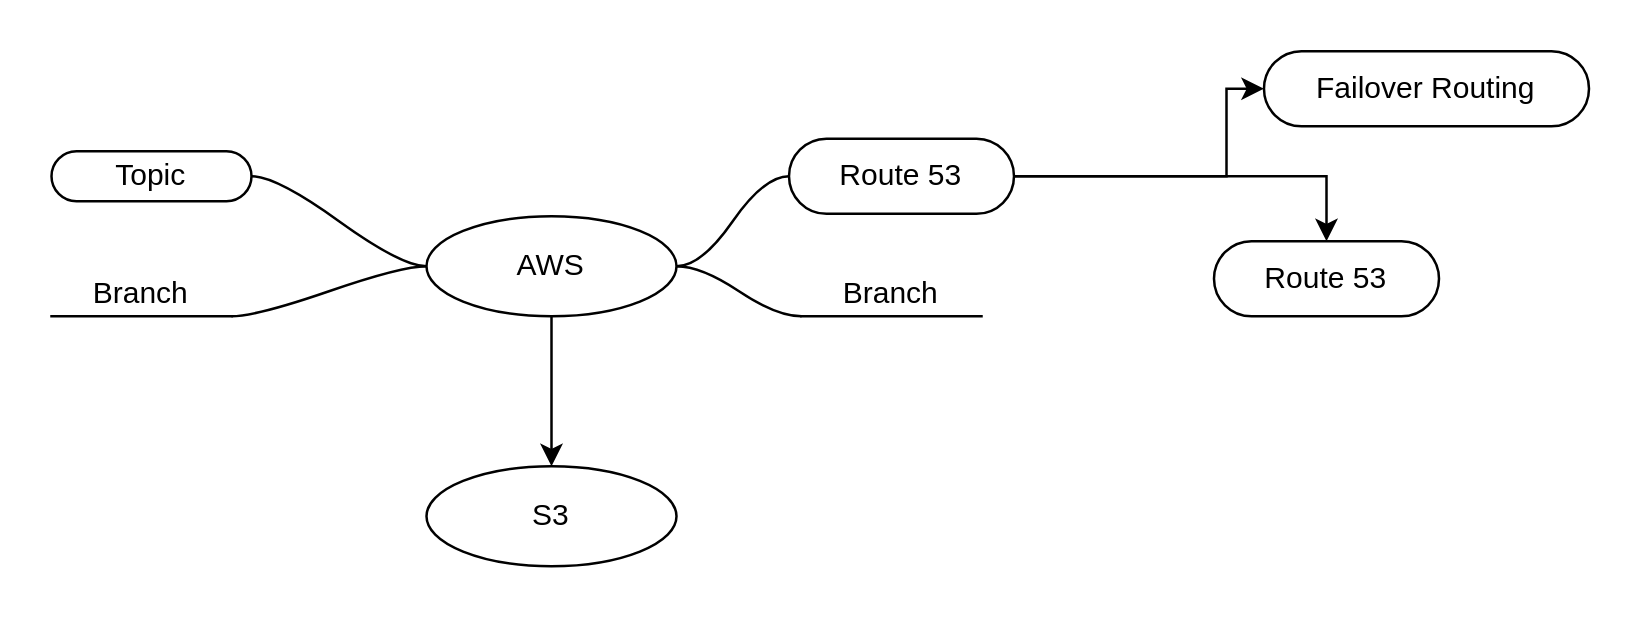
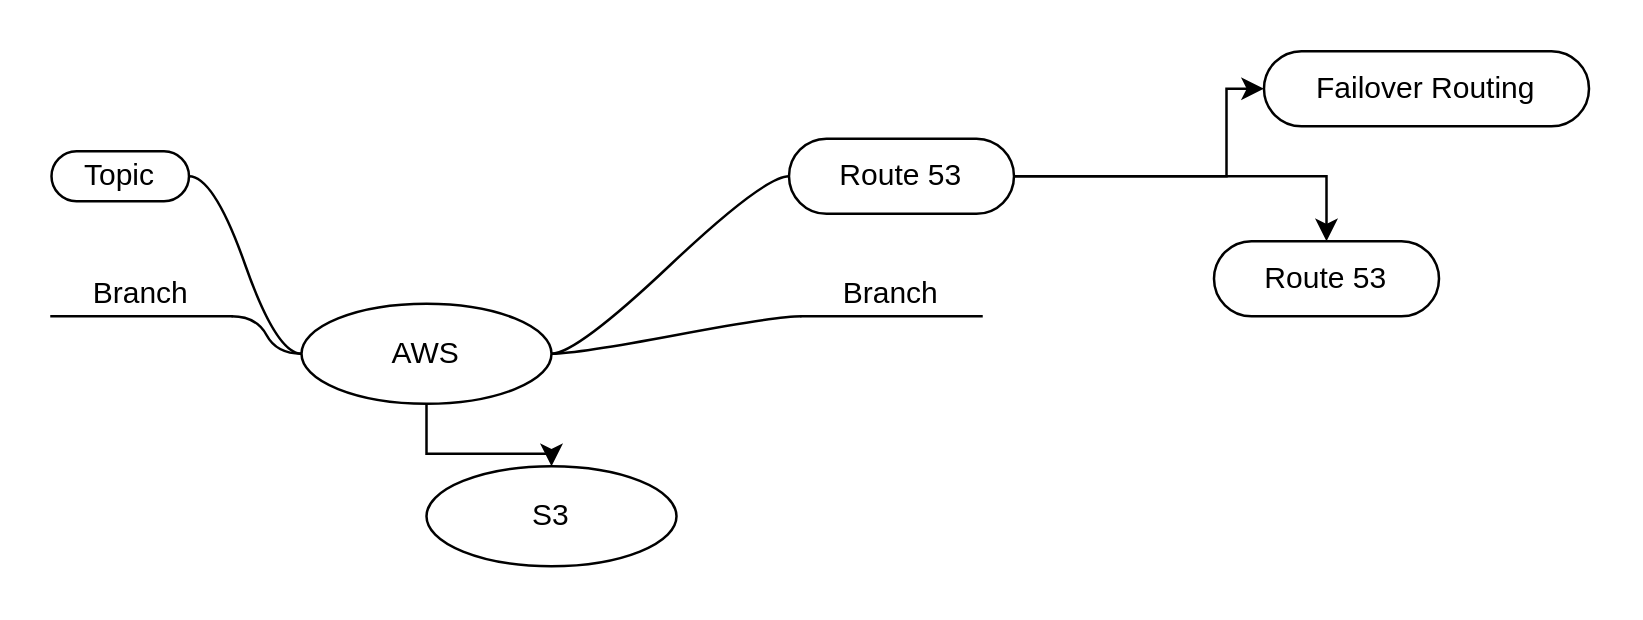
  <mxCell id="0" />
  <mxCell id="1" parent="0" />
  <mxCell id="2" value="" style="edgeStyle=entityRelationEdgeStyle;startArrow=none;endArrow=none;segment=10;curved=1;rounded=0;" edge="1" parent="1" source="7" target="10"><mxGeometry relative="1" as="geometry" /></mxCell>
  <mxCell id="3" value="" style="edgeStyle=entityRelationEdgeStyle;startArrow=none;endArrow=none;segment=10;curved=1;rounded=0;" edge="1" parent="1" source="7" target="11"><mxGeometry relative="1" as="geometry" /></mxCell>
  <mxCell id="4" value="" style="edgeStyle=entityRelationEdgeStyle;startArrow=none;endArrow=none;segment=10;curved=1;rounded=0;" edge="1" parent="1" source="7" target="12"><mxGeometry relative="1" as="geometry" /></mxCell>
  <mxCell id="5" value="" style="edgeStyle=entityRelationEdgeStyle;startArrow=none;endArrow=none;segment=10;curved=1;rounded=0;" edge="1" parent="1" source="7" target="13"><mxGeometry relative="1" as="geometry" /></mxCell>
  <mxCell id="6" value="" style="edgeStyle=orthogonalEdgeStyle;rounded=0;orthogonalLoop=1;jettySize=auto;html=1;" edge="1" parent="1" source="7" target="16"><mxGeometry relative="1" as="geometry" /></mxCell>
- <mxCell id="7" value="AWS" style="ellipse;whiteSpace=wrap;html=1;align=center;treeFolding=1;treeMoving=1;newEdgeStyle={&quot;edgeStyle&quot;:&quot;entityRelationEdgeStyle&quot;,&quot;startArrow&quot;:&quot;none&quot;,&quot;endArrow&quot;:&quot;none&quot;,&quot;segment&quot;:10,&quot;curved&quot;:1};" vertex="1" parent="1"><mxGeometry x="170" y="86" width="100" height="40" as="geometry" /></mxCell>
+ <mxCell id="7" value="AWS" style="ellipse;whiteSpace=wrap;html=1;align=center;treeFolding=1;treeMoving=1;newEdgeStyle={&quot;edgeStyle&quot;:&quot;entityRelationEdgeStyle&quot;,&quot;startArrow&quot;:&quot;none&quot;,&quot;endArrow&quot;:&quot;none&quot;,&quot;segment&quot;:10,&quot;curved&quot;:1};" vertex="1" parent="1"><mxGeometry x="120" y="121" width="100" height="40" as="geometry" /></mxCell>
  <mxCell id="8" value="" style="edgeStyle=orthogonalEdgeStyle;rounded=0;orthogonalLoop=1;jettySize=auto;html=1;" edge="1" parent="1" source="10" target="14"><mxGeometry relative="1" as="geometry"><Array as="points"><mxPoint x="490" y="70" /></Array></mxGeometry></mxCell>
  <mxCell id="9" value="" style="edgeStyle=orthogonalEdgeStyle;rounded=0;orthogonalLoop=1;jettySize=auto;html=1;" edge="1" parent="1" source="10" target="15"><mxGeometry relative="1" as="geometry"><Array as="points"><mxPoint x="530" y="70" /></Array></mxGeometry></mxCell>
  <mxCell id="10" value="Route 53" style="whiteSpace=wrap;html=1;rounded=1;arcSize=50;align=center;verticalAlign=middle;strokeWidth=1;autosize=1;spacing=4;treeFolding=1;treeMoving=1;newEdgeStyle={&quot;edgeStyle&quot;:&quot;entityRelationEdgeStyle&quot;,&quot;startArrow&quot;:&quot;none&quot;,&quot;endArrow&quot;:&quot;none&quot;,&quot;segment&quot;:10,&quot;curved&quot;:1};" vertex="1" parent="1"><mxGeometry x="315" y="55" width="90" height="30" as="geometry" /></mxCell>
  <mxCell id="11" value="Branch" style="whiteSpace=wrap;html=1;shape=partialRectangle;top=0;left=0;bottom=1;right=0;points=[[0,1],[1,1]];fillColor=none;align=center;verticalAlign=bottom;routingCenterY=0.5;snapToPoint=1;autosize=1;treeFolding=1;treeMoving=1;newEdgeStyle={&quot;edgeStyle&quot;:&quot;entityRelationEdgeStyle&quot;,&quot;startArrow&quot;:&quot;none&quot;,&quot;endArrow&quot;:&quot;none&quot;,&quot;segment&quot;:10,&quot;curved&quot;:1};" vertex="1" parent="1"><mxGeometry x="320" y="100" width="72" height="26" as="geometry" /></mxCell>
- <mxCell id="12" value="Topic" style="whiteSpace=wrap;html=1;rounded=1;arcSize=50;align=center;verticalAlign=middle;strokeWidth=1;autosize=1;spacing=4;treeFolding=1;treeMoving=1;newEdgeStyle={&quot;edgeStyle&quot;:&quot;entityRelationEdgeStyle&quot;,&quot;startArrow&quot;:&quot;none&quot;,&quot;endArrow&quot;:&quot;none&quot;,&quot;segment&quot;:10,&quot;curved&quot;:1};" vertex="1" parent="1"><mxGeometry x="20" y="60" width="80" height="20" as="geometry" /></mxCell>
+ <mxCell id="12" value="Topic" style="whiteSpace=wrap;html=1;rounded=1;arcSize=50;align=center;verticalAlign=middle;strokeWidth=1;autosize=1;spacing=4;treeFolding=1;treeMoving=1;newEdgeStyle={&quot;edgeStyle&quot;:&quot;entityRelationEdgeStyle&quot;,&quot;startArrow&quot;:&quot;none&quot;,&quot;endArrow&quot;:&quot;none&quot;,&quot;segment&quot;:10,&quot;curved&quot;:1};" vertex="1" parent="1"><mxGeometry x="20" y="60" width="55" height="20" as="geometry" /></mxCell>
  <mxCell id="13" value="Branch" style="whiteSpace=wrap;html=1;shape=partialRectangle;top=0;left=0;bottom=1;right=0;points=[[0,1],[1,1]];fillColor=none;align=center;verticalAlign=bottom;routingCenterY=0.5;snapToPoint=1;autosize=1;treeFolding=1;treeMoving=1;newEdgeStyle={&quot;edgeStyle&quot;:&quot;entityRelationEdgeStyle&quot;,&quot;startArrow&quot;:&quot;none&quot;,&quot;endArrow&quot;:&quot;none&quot;,&quot;segment&quot;:10,&quot;curved&quot;:1};" vertex="1" parent="1"><mxGeometry x="20" y="100" width="72" height="26" as="geometry" /></mxCell>
  <mxCell id="14" value="Failover Routing" style="whiteSpace=wrap;html=1;rounded=1;arcSize=50;align=center;verticalAlign=middle;strokeWidth=1;autosize=1;spacing=4;treeFolding=1;treeMoving=1;newEdgeStyle={&quot;edgeStyle&quot;:&quot;entityRelationEdgeStyle&quot;,&quot;startArrow&quot;:&quot;none&quot;,&quot;endArrow&quot;:&quot;none&quot;,&quot;segment&quot;:10,&quot;curved&quot;:1};" vertex="1" parent="1"><mxGeometry x="505" y="20" width="130" height="30" as="geometry" /></mxCell>
  <mxCell id="15" value="Route 53" style="whiteSpace=wrap;html=1;rounded=1;arcSize=50;align=center;verticalAlign=middle;strokeWidth=1;autosize=1;spacing=4;treeFolding=1;treeMoving=1;newEdgeStyle={&quot;edgeStyle&quot;:&quot;entityRelationEdgeStyle&quot;,&quot;startArrow&quot;:&quot;none&quot;,&quot;endArrow&quot;:&quot;none&quot;,&quot;segment&quot;:10,&quot;curved&quot;:1};" vertex="1" parent="1"><mxGeometry x="485" y="96" width="90" height="30" as="geometry" /></mxCell>
  <mxCell id="16" value="S3" style="ellipse;whiteSpace=wrap;html=1;align=center;treeFolding=1;treeMoving=1;newEdgeStyle={&quot;edgeStyle&quot;:&quot;entityRelationEdgeStyle&quot;,&quot;startArrow&quot;:&quot;none&quot;,&quot;endArrow&quot;:&quot;none&quot;,&quot;segment&quot;:10,&quot;curved&quot;:1};" vertex="1" parent="1"><mxGeometry x="170" y="186" width="100" height="40" as="geometry" /></mxCell>
